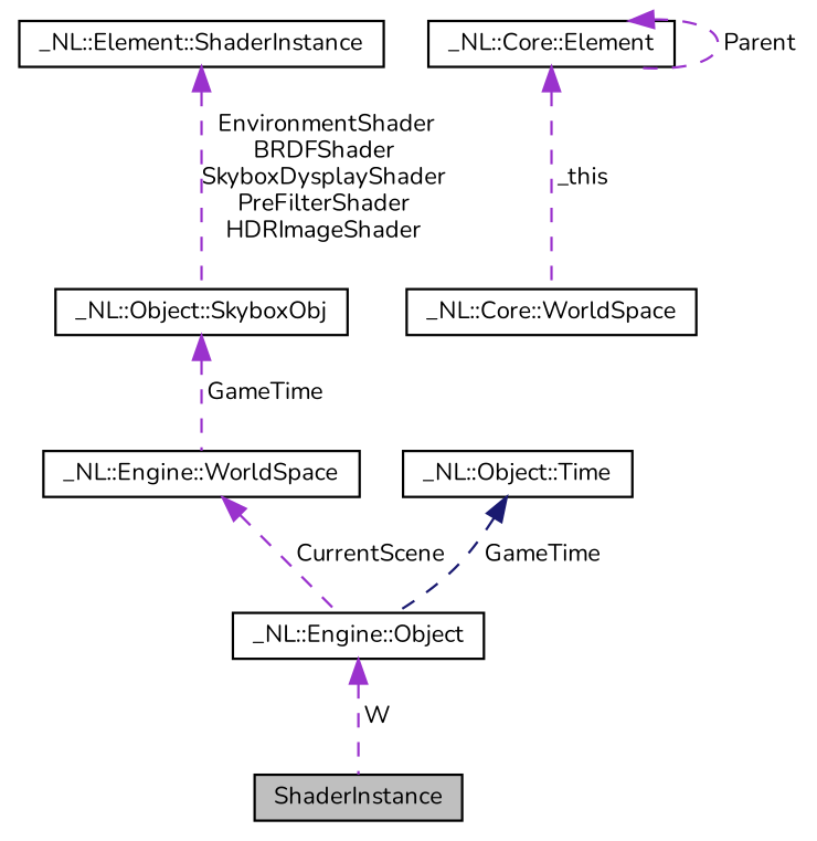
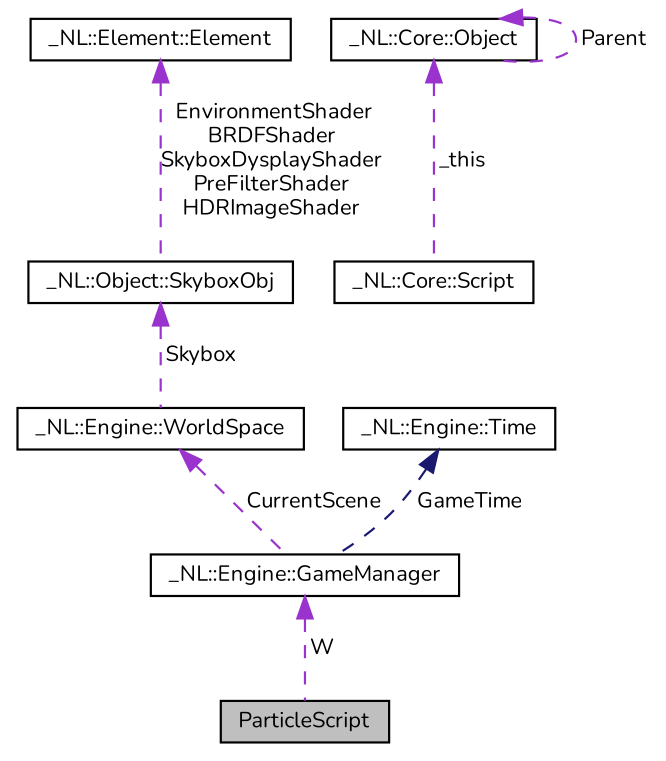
  digraph {
    fontname=Nunito
    rankdir=TB
    node [color=black fillcolor=white fontname=Nunito fontsize=10 shape=record style=filled]
    edge [color=darkorchid3 dir=back fontname=Nunito fontsize=10 labelfontname=Helvetica labelfontsize=10 style=dashed]
-   n1 [fillcolor=grey75 fontcolor=black height=0.2 label=ShaderInstance width=0.4]
-   n2 [height=0.2 label="_NL::Core::WorldSpace" width=0.4]
-   n3 [height=0.2 label="_NL::Core::Element" width=0.4]
-   n4 [height=0.2 label="_NL::Engine::Object" width=0.4]
+   n1 [fillcolor=grey75 fontcolor=black height=0.2 label=ParticleScript width=0.4]
+   n2 [height=0.2 label="_NL::Core::Script" width=0.4]
+   n3 [height=0.2 label="_NL::Core::Object" width=0.4]
+   n4 [height=0.2 label="_NL::Engine::GameManager" width=0.4]
    n5 [height=0.2 label="_NL::Engine::WorldSpace" width=0.4]
    n6 [height=0.2 label="_NL::Object::SkyboxObj" width=0.4]
-   n7 [height=0.2 label="_NL::Element::ShaderInstance" width=0.4]
-   n8 [height=0.2 label="_NL::Object::Time" width=0.4]
+   n7 [height=0.2 label="_NL::Element::Element" width=0.4]
+   n8 [height=0.2 label="_NL::Engine::Time" width=0.4]
    n3 -> n2 [label=" _this"]
    n3 -> n3 [label=" Parent"]
    n4 -> n1 [label=" W"]
    n5 -> n4 [label=" CurrentScene"]
-   n6 -> n5 [label=" GameTime"]
+   n6 -> n5 [label=" Skybox"]
    n7 -> n6 [label=" EnvironmentShader\nBRDFShader\nSkyboxDysplayShader\nPreFilterShader\nHDRImageShader"]
    n8 -> n4 [color=midnightblue label=" GameTime"]
  }
